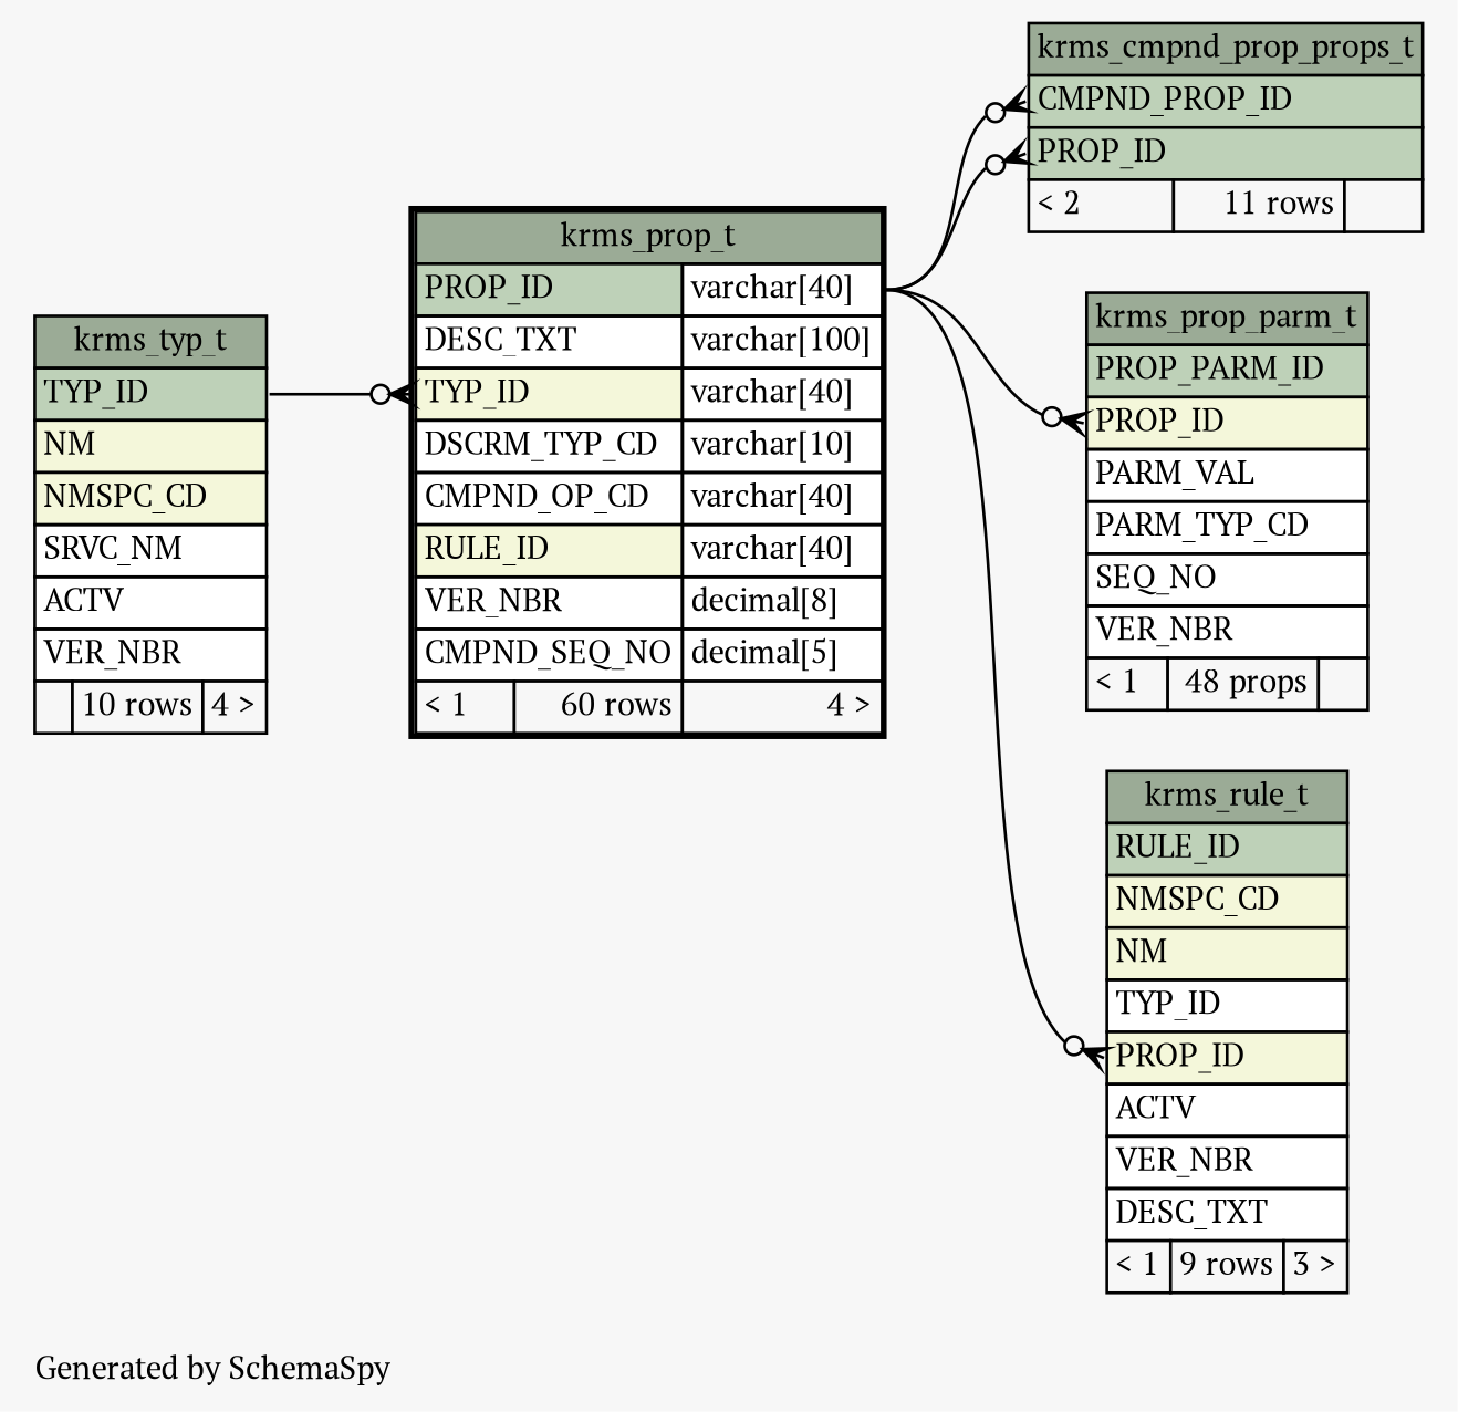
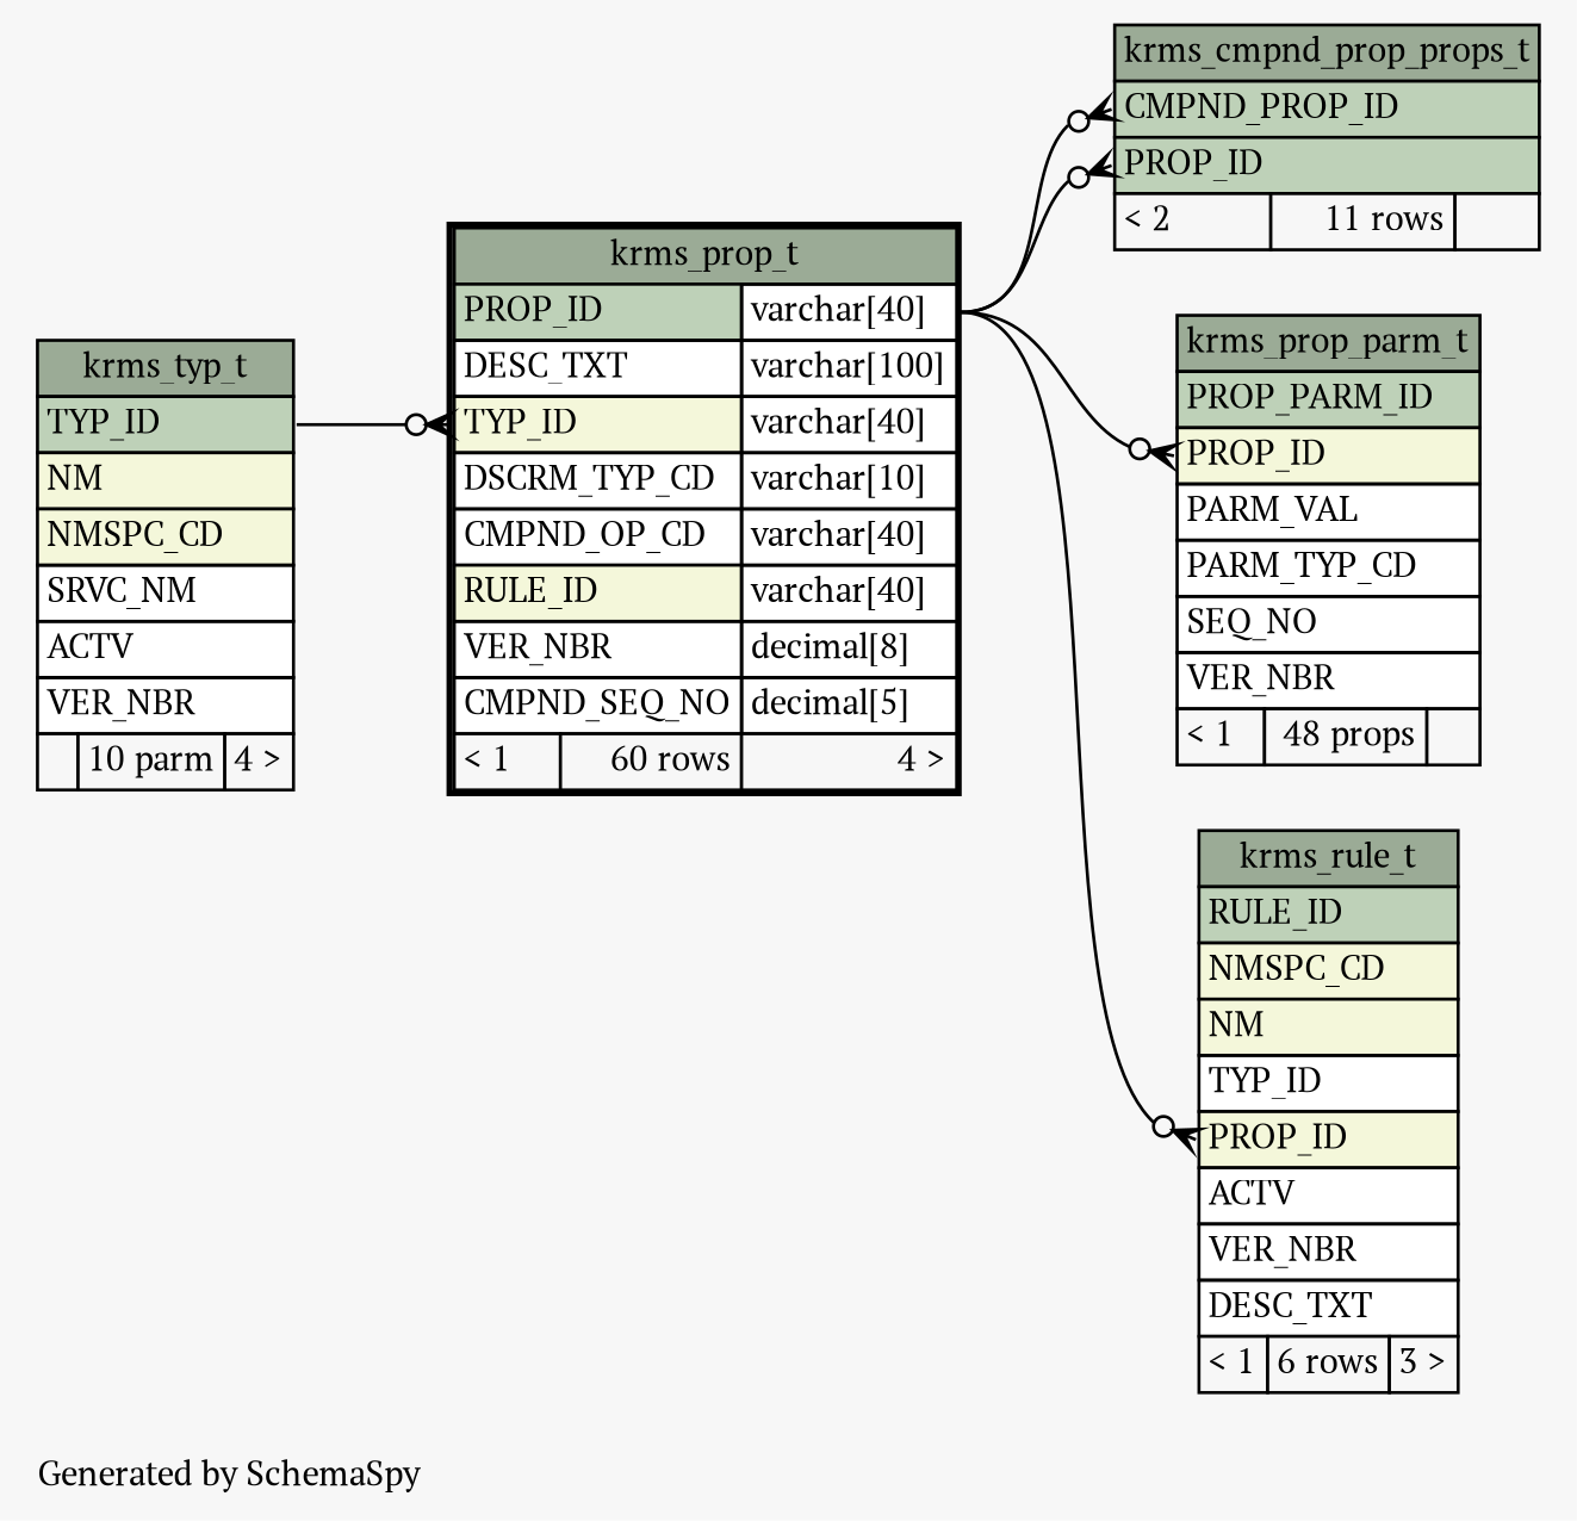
  digraph {
    bgcolor="#f7f7f7"
    fontname="PT Serif"
    fontsize=11
    label="\nGenerated by SchemaSpy"
    labeljust=l
    nodesep=0.18
    rankdir=RL
    ranksep=0.46
    node [fontname="PT Serif" fontsize=11 shape=plaintext]
    edge [arrowhead=none arrowsize=0.8 arrowtail=crowodot dir=back fontname="PT Serif" headport="PROP_ID.type:e" tailport="PROP_ID:w"]
    n1 [label=<     <TABLE BORDER="0" CELLBORDER="1" CELLSPACING="0" BGCOLOR="#ffffff">       <TR><TD COLSPAN="3" BGCOLOR="#9bab96" ALIGN="CENTER">krms_cmpnd_prop_props_t</TD></TR>       <TR><TD PORT="CMPND_PROP_ID" COLSPAN="3" BGCOLOR="#bed1b8" ALIGN="LEFT">CMPND_PROP_ID</TD></TR>       <TR><TD PORT="PROP_ID" COLSPAN="3" BGCOLOR="#bed1b8" ALIGN="LEFT">PROP_ID</TD></TR>       <TR><TD ALIGN="LEFT" BGCOLOR="#f7f7f7">&lt; 2</TD><TD ALIGN="RIGHT" BGCOLOR="#f7f7f7">11 rows</TD><TD ALIGN="RIGHT" BGCOLOR="#f7f7f7">  </TD></TR>     </TABLE>>]
    n2 [label=<     <TABLE BORDER="2" CELLBORDER="1" CELLSPACING="0" BGCOLOR="#ffffff">       <TR><TD COLSPAN="3" BGCOLOR="#9bab96" ALIGN="CENTER">krms_prop_t</TD></TR>       <TR><TD PORT="PROP_ID" COLSPAN="2" BGCOLOR="#bed1b8" ALIGN="LEFT">PROP_ID</TD><TD PORT="PROP_ID.type" ALIGN="LEFT">varchar[40]</TD></TR>       <TR><TD PORT="DESC_TXT" COLSPAN="2" ALIGN="LEFT">DESC_TXT</TD><TD PORT="DESC_TXT.type" ALIGN="LEFT">varchar[100]</TD></TR>       <TR><TD PORT="TYP_ID" COLSPAN="2" BGCOLOR="#f4f7da" ALIGN="LEFT">TYP_ID</TD><TD PORT="TYP_ID.type" ALIGN="LEFT">varchar[40]</TD></TR>       <TR><TD PORT="DSCRM_TYP_CD" COLSPAN="2" ALIGN="LEFT">DSCRM_TYP_CD</TD><TD PORT="DSCRM_TYP_CD.type" ALIGN="LEFT">varchar[10]</TD></TR>       <TR><TD PORT="CMPND_OP_CD" COLSPAN="2" ALIGN="LEFT">CMPND_OP_CD</TD><TD PORT="CMPND_OP_CD.type" ALIGN="LEFT">varchar[40]</TD></TR>       <TR><TD PORT="RULE_ID" COLSPAN="2" BGCOLOR="#f4f7da" ALIGN="LEFT">RULE_ID</TD><TD PORT="RULE_ID.type" ALIGN="LEFT">varchar[40]</TD></TR>       <TR><TD PORT="VER_NBR" COLSPAN="2" ALIGN="LEFT">VER_NBR</TD><TD PORT="VER_NBR.type" ALIGN="LEFT">decimal[8]</TD></TR>       <TR><TD PORT="CMPND_SEQ_NO" COLSPAN="2" ALIGN="LEFT">CMPND_SEQ_NO</TD><TD PORT="CMPND_SEQ_NO.type" ALIGN="LEFT">decimal[5]</TD></TR>       <TR><TD ALIGN="LEFT" BGCOLOR="#f7f7f7">&lt; 1</TD><TD ALIGN="RIGHT" BGCOLOR="#f7f7f7">60 rows</TD><TD ALIGN="RIGHT" BGCOLOR="#f7f7f7">4 &gt;</TD></TR>     </TABLE>>]
-   n3 [label=<     <TABLE BORDER="0" CELLBORDER="1" CELLSPACING="0" BGCOLOR="#ffffff">       <TR><TD COLSPAN="3" BGCOLOR="#9bab96" ALIGN="CENTER">krms_typ_t</TD></TR>       <TR><TD PORT="TYP_ID" COLSPAN="3" BGCOLOR="#bed1b8" ALIGN="LEFT">TYP_ID</TD></TR>       <TR><TD PORT="NM" COLSPAN="3" BGCOLOR="#f4f7da" ALIGN="LEFT">NM</TD></TR>       <TR><TD PORT="NMSPC_CD" COLSPAN="3" BGCOLOR="#f4f7da" ALIGN="LEFT">NMSPC_CD</TD></TR>       <TR><TD PORT="SRVC_NM" COLSPAN="3" ALIGN="LEFT">SRVC_NM</TD></TR>       <TR><TD PORT="ACTV" COLSPAN="3" ALIGN="LEFT">ACTV</TD></TR>       <TR><TD PORT="VER_NBR" COLSPAN="3" ALIGN="LEFT">VER_NBR</TD></TR>       <TR><TD ALIGN="LEFT" BGCOLOR="#f7f7f7">  </TD><TD ALIGN="RIGHT" BGCOLOR="#f7f7f7">10 rows</TD><TD ALIGN="RIGHT" BGCOLOR="#f7f7f7">4 &gt;</TD></TR>     </TABLE>>]
+   n3 [label=<     <TABLE BORDER="0" CELLBORDER="1" CELLSPACING="0" BGCOLOR="#ffffff">       <TR><TD COLSPAN="3" BGCOLOR="#9bab96" ALIGN="CENTER">krms_typ_t</TD></TR>       <TR><TD PORT="TYP_ID" COLSPAN="3" BGCOLOR="#bed1b8" ALIGN="LEFT">TYP_ID</TD></TR>       <TR><TD PORT="NM" COLSPAN="3" BGCOLOR="#f4f7da" ALIGN="LEFT">NM</TD></TR>       <TR><TD PORT="NMSPC_CD" COLSPAN="3" BGCOLOR="#f4f7da" ALIGN="LEFT">NMSPC_CD</TD></TR>       <TR><TD PORT="SRVC_NM" COLSPAN="3" ALIGN="LEFT">SRVC_NM</TD></TR>       <TR><TD PORT="ACTV" COLSPAN="3" ALIGN="LEFT">ACTV</TD></TR>       <TR><TD PORT="VER_NBR" COLSPAN="3" ALIGN="LEFT">VER_NBR</TD></TR>       <TR><TD ALIGN="LEFT" BGCOLOR="#f7f7f7">  </TD><TD ALIGN="RIGHT" BGCOLOR="#f7f7f7">10 parm</TD><TD ALIGN="RIGHT" BGCOLOR="#f7f7f7">4 &gt;</TD></TR>     </TABLE>>]
    n4 [label=<     <TABLE BORDER="0" CELLBORDER="1" CELLSPACING="0" BGCOLOR="#ffffff">       <TR><TD COLSPAN="3" BGCOLOR="#9bab96" ALIGN="CENTER">krms_prop_parm_t</TD></TR>       <TR><TD PORT="PROP_PARM_ID" COLSPAN="3" BGCOLOR="#bed1b8" ALIGN="LEFT">PROP_PARM_ID</TD></TR>       <TR><TD PORT="PROP_ID" COLSPAN="3" BGCOLOR="#f4f7da" ALIGN="LEFT">PROP_ID</TD></TR>       <TR><TD PORT="PARM_VAL" COLSPAN="3" ALIGN="LEFT">PARM_VAL</TD></TR>       <TR><TD PORT="PARM_TYP_CD" COLSPAN="3" ALIGN="LEFT">PARM_TYP_CD</TD></TR>       <TR><TD PORT="SEQ_NO" COLSPAN="3" ALIGN="LEFT">SEQ_NO</TD></TR>       <TR><TD PORT="VER_NBR" COLSPAN="3" ALIGN="LEFT">VER_NBR</TD></TR>       <TR><TD ALIGN="LEFT" BGCOLOR="#f7f7f7">&lt; 1</TD><TD ALIGN="RIGHT" BGCOLOR="#f7f7f7">48 props</TD><TD ALIGN="RIGHT" BGCOLOR="#f7f7f7">  </TD></TR>     </TABLE>>]
-   n5 [label=<     <TABLE BORDER="0" CELLBORDER="1" CELLSPACING="0" BGCOLOR="#ffffff">       <TR><TD COLSPAN="3" BGCOLOR="#9bab96" ALIGN="CENTER">krms_rule_t</TD></TR>       <TR><TD PORT="RULE_ID" COLSPAN="3" BGCOLOR="#bed1b8" ALIGN="LEFT">RULE_ID</TD></TR>       <TR><TD PORT="NMSPC_CD" COLSPAN="3" BGCOLOR="#f4f7da" ALIGN="LEFT">NMSPC_CD</TD></TR>       <TR><TD PORT="NM" COLSPAN="3" BGCOLOR="#f4f7da" ALIGN="LEFT">NM</TD></TR>       <TR><TD PORT="TYP_ID" COLSPAN="3" ALIGN="LEFT">TYP_ID</TD></TR>       <TR><TD PORT="PROP_ID" COLSPAN="3" BGCOLOR="#f4f7da" ALIGN="LEFT">PROP_ID</TD></TR>       <TR><TD PORT="ACTV" COLSPAN="3" ALIGN="LEFT">ACTV</TD></TR>       <TR><TD PORT="VER_NBR" COLSPAN="3" ALIGN="LEFT">VER_NBR</TD></TR>       <TR><TD PORT="DESC_TXT" COLSPAN="3" ALIGN="LEFT">DESC_TXT</TD></TR>       <TR><TD ALIGN="LEFT" BGCOLOR="#f7f7f7">&lt; 1</TD><TD ALIGN="RIGHT" BGCOLOR="#f7f7f7">9 rows</TD><TD ALIGN="RIGHT" BGCOLOR="#f7f7f7">3 &gt;</TD></TR>     </TABLE>>]
+   n5 [label=<     <TABLE BORDER="0" CELLBORDER="1" CELLSPACING="0" BGCOLOR="#ffffff">       <TR><TD COLSPAN="3" BGCOLOR="#9bab96" ALIGN="CENTER">krms_rule_t</TD></TR>       <TR><TD PORT="RULE_ID" COLSPAN="3" BGCOLOR="#bed1b8" ALIGN="LEFT">RULE_ID</TD></TR>       <TR><TD PORT="NMSPC_CD" COLSPAN="3" BGCOLOR="#f4f7da" ALIGN="LEFT">NMSPC_CD</TD></TR>       <TR><TD PORT="NM" COLSPAN="3" BGCOLOR="#f4f7da" ALIGN="LEFT">NM</TD></TR>       <TR><TD PORT="TYP_ID" COLSPAN="3" ALIGN="LEFT">TYP_ID</TD></TR>       <TR><TD PORT="PROP_ID" COLSPAN="3" BGCOLOR="#f4f7da" ALIGN="LEFT">PROP_ID</TD></TR>       <TR><TD PORT="ACTV" COLSPAN="3" ALIGN="LEFT">ACTV</TD></TR>       <TR><TD PORT="VER_NBR" COLSPAN="3" ALIGN="LEFT">VER_NBR</TD></TR>       <TR><TD PORT="DESC_TXT" COLSPAN="3" ALIGN="LEFT">DESC_TXT</TD></TR>       <TR><TD ALIGN="LEFT" BGCOLOR="#f7f7f7">&lt; 1</TD><TD ALIGN="RIGHT" BGCOLOR="#f7f7f7">6 rows</TD><TD ALIGN="RIGHT" BGCOLOR="#f7f7f7">3 &gt;</TD></TR>     </TABLE>>]
    n1 -> n2 [tailport="CMPND_PROP_ID:w"]
    n1 -> n2
    n2 -> n3 [headport="TYP_ID:e" tailport="TYP_ID:w"]
    n4 -> n2
    n5 -> n2
  }
